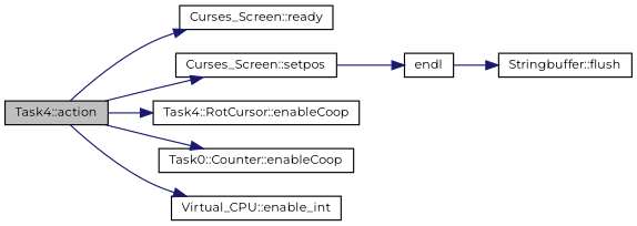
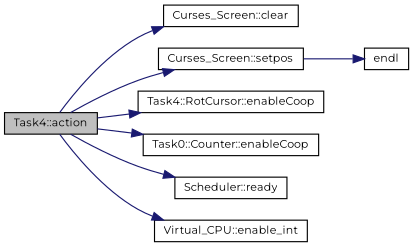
  digraph {
    fontname=Montserrat
    rankdir=LR
    node [color=black fontname=Montserrat fontsize=10 shape=record]
    edge [color=midnightblue fontname=Montserrat fontsize=10 labelfontname=FreeSans labelfontsize=10 style=solid]
    n1 [fillcolor=grey75 fontcolor=black height=0.2 label="Task4::action" style=filled width=0.4]
-   n2 [height=0.2 label="Curses_Screen::ready" width=0.4]
+   n2 [height=0.2 label="Curses_Screen::clear" width=0.4]
    n3 [height=0.2 label="Curses_Screen::setpos" width=0.4]
    n4 [height=0.2 label="Task4::RotCursor::enableCoop" width=0.4]
    n5 [height=0.2 label="Task0::Counter::enableCoop" width=0.4]
+   n6 [height=0.2 label="Scheduler::ready" width=0.4]
    n7 [height=0.2 label="Virtual_CPU::enable_int" width=0.4]
    n8 [height=0.2 label=endl width=0.4]
-   n9 [height=0.2 label="Stringbuffer::flush" width=0.4]
    n1 -> n2
    n1 -> n3
    n1 -> n4
    n1 -> n5
+   n1 -> n6
    n1 -> n7
    n3 -> n8
-   n8 -> n9
  }
